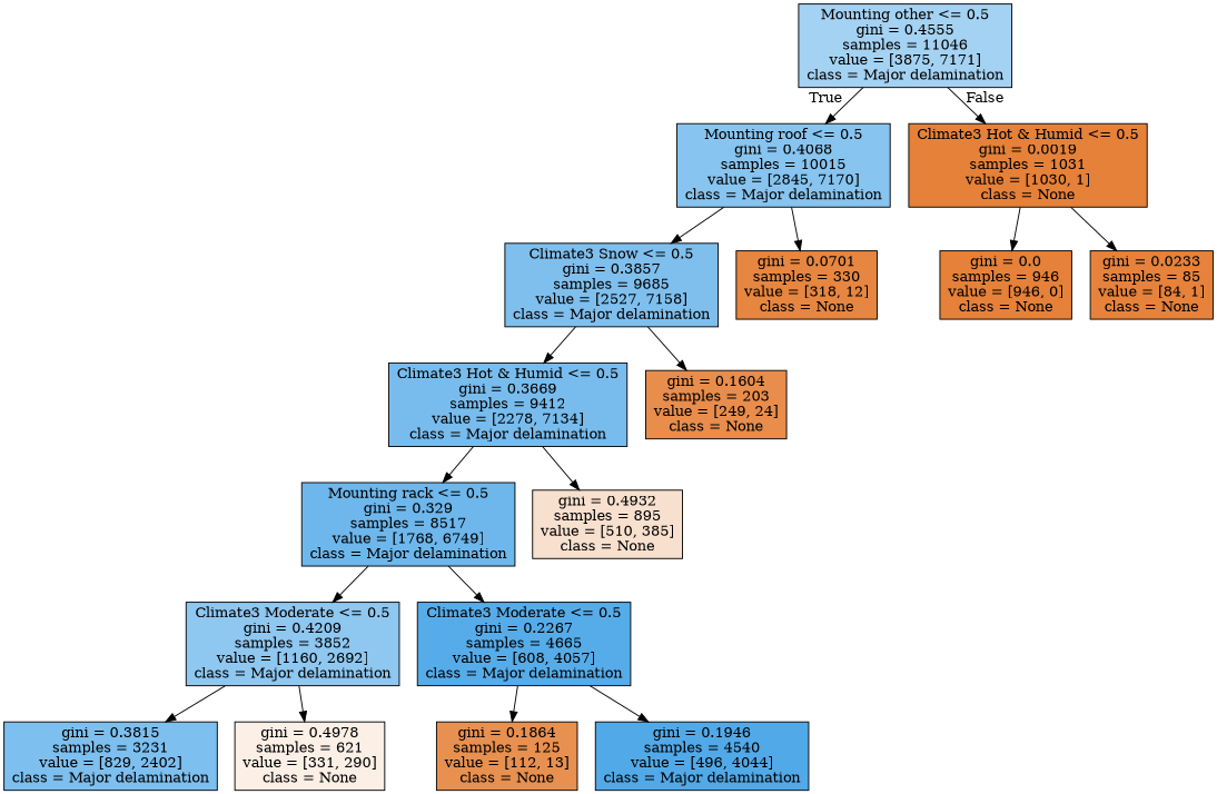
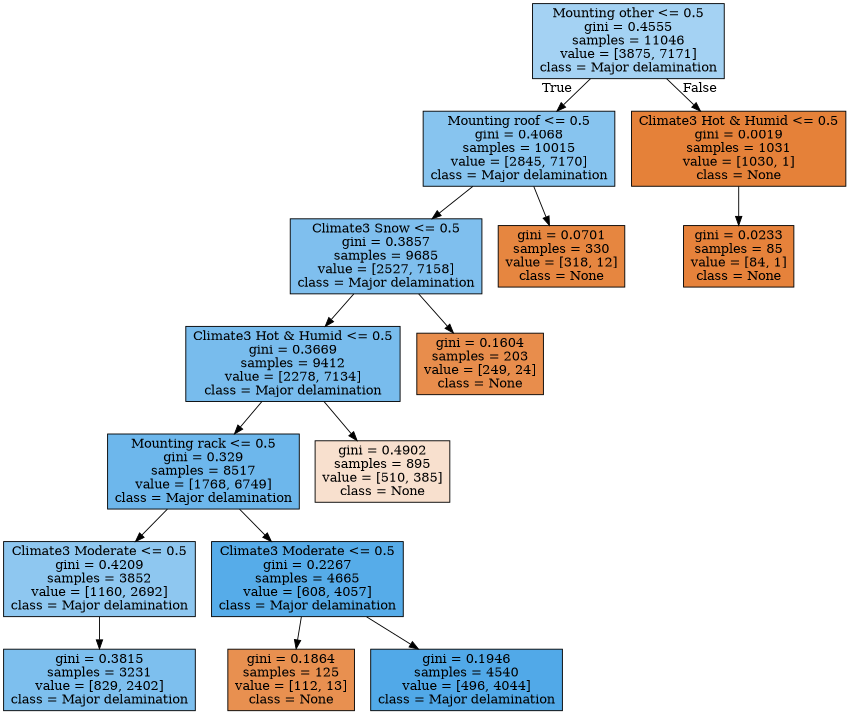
  digraph {
    node [color=black fillcolor="#e58139ff" shape=box style=filled]
    n1 [fillcolor="#399de575" label="Mounting other <= 0.5\ngini = 0.4555\nsamples = 11046\nvalue = [3875, 7171]\nclass = Major delamination"]
    n2 [fillcolor="#399de59a" label="Mounting roof <= 0.5\ngini = 0.4068\nsamples = 10015\nvalue = [2845, 7170]\nclass = Major delamination"]
    n3 [label="Climate3 Hot & Humid <= 0.5\ngini = 0.0019\nsamples = 1031\nvalue = [1030, 1]\nclass = None"]
    n4 [fillcolor="#399de5a5" label="Climate3 Snow <= 0.5\ngini = 0.3857\nsamples = 9685\nvalue = [2527, 7158]\nclass = Major delamination"]
    n5 [fillcolor="#e58139f5" label="gini = 0.0701\nsamples = 330\nvalue = [318, 12]\nclass = None"]
-   n6 [label="gini = 0.0\nsamples = 946\nvalue = [946, 0]\nclass = None"]
    n7 [fillcolor="#e58139fc" label="gini = 0.0233\nsamples = 85\nvalue = [84, 1]\nclass = None"]
    n8 [fillcolor="#399de5ae" label="Climate3 Hot & Humid <= 0.5\ngini = 0.3669\nsamples = 9412\nvalue = [2278, 7134]\nclass = Major delamination"]
    n9 [fillcolor="#e58139e6" label="gini = 0.1604\nsamples = 203\nvalue = [249, 24]\nclass = None"]
    n10 [fillcolor="#399de5bc" label="Mounting rack <= 0.5\ngini = 0.329\nsamples = 8517\nvalue = [1768, 6749]\nclass = Major delamination"]
-   n11 [fillcolor="#e581393e" label="gini = 0.4932\nsamples = 895\nvalue = [510, 385]\nclass = None"]
+   n11 [fillcolor="#e581393e" label="gini = 0.4902\nsamples = 895\nvalue = [510, 385]\nclass = None"]
    n12 [fillcolor="#399de591" label="Climate3 Moderate <= 0.5\ngini = 0.4209\nsamples = 3852\nvalue = [1160, 2692]\nclass = Major delamination"]
    n13 [fillcolor="#399de5d9" label="Climate3 Moderate <= 0.5\ngini = 0.2267\nsamples = 4665\nvalue = [608, 4057]\nclass = Major delamination"]
    n14 [fillcolor="#399de5a7" label="gini = 0.3815\nsamples = 3231\nvalue = [829, 2402]\nclass = Major delamination"]
-   n15 [fillcolor="#e5813920" label="gini = 0.4978\nsamples = 621\nvalue = [331, 290]\nclass = None"]
    n16 [fillcolor="#e58139e1" label="gini = 0.1864\nsamples = 125\nvalue = [112, 13]\nclass = None"]
    n17 [fillcolor="#399de5e0" label="gini = 0.1946\nsamples = 4540\nvalue = [496, 4044]\nclass = Major delamination"]
    n1 -> n2 [headlabel=True labelangle=45 labeldistance=2.5]
    n1 -> n3 [headlabel=False labelangle=-45 labeldistance=2.5]
    n2 -> n4
    n2 -> n5
-   n3 -> n6
    n3 -> n7
    n4 -> n8
    n4 -> n9
    n8 -> n10
    n8 -> n11
    n10 -> n12
    n10 -> n13
    n12 -> n14
-   n12 -> n15
    n13 -> n16
    n13 -> n17
  }
